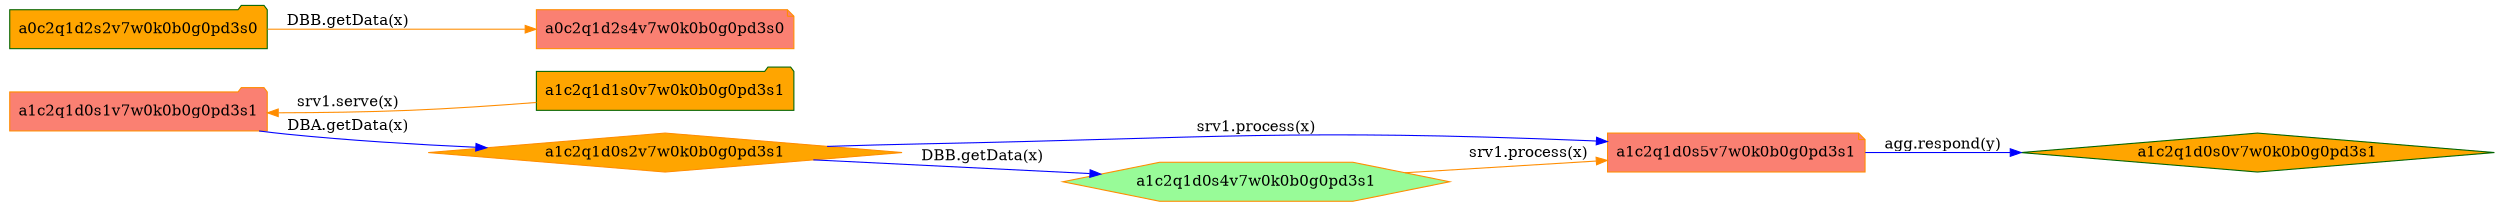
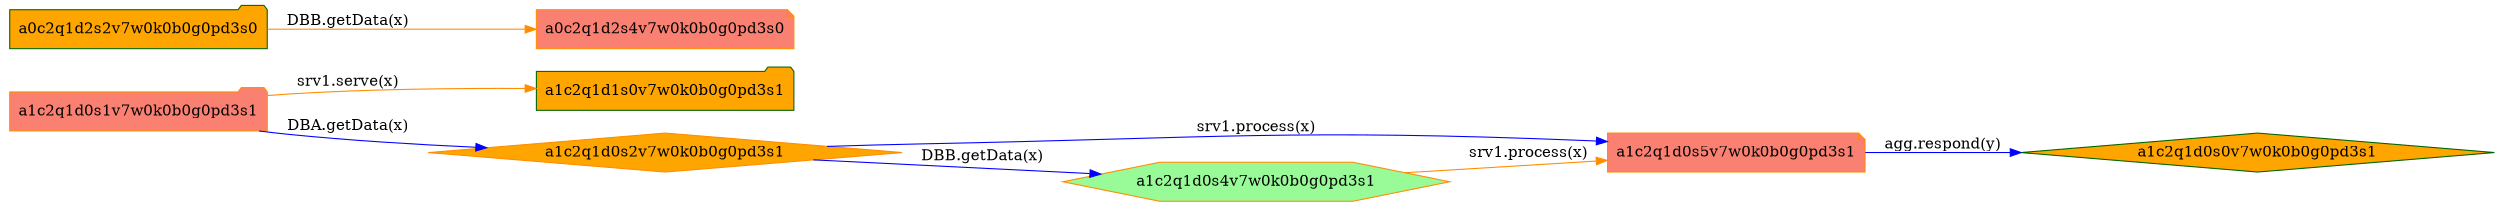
  digraph {
    rankdir=LR
    node [color=darkorange fillcolor=orange shape=folder style=filled]
    edge [color=blue]
    a1c2q1d0s5v7w0k0b0g0pd3s1 [fillcolor=salmon shape=note]
    a1c2q1d0s0v7w0k0b0g0pd3s1 [color=darkgreen shape=diamond]
    a1c2q1d1s0v7w0k0b0g0pd3s1 [color=darkgreen]
    a1c2q1d0s1v7w0k0b0g0pd3s1 [fillcolor=salmon]
    a1c2q1d0s2v7w0k0b0g0pd3s1 [shape=diamond]
    a1c2q1d0s4v7w0k0b0g0pd3s1 [fillcolor=palegreen shape=hexagon]
    a0c2q1d2s2v7w0k0b0g0pd3s0 [color=darkgreen]
    a0c2q1d2s4v7w0k0b0g0pd3s0 [fillcolor=salmon shape=note]
    a1c2q1d0s5v7w0k0b0g0pd3s1 -> a1c2q1d0s0v7w0k0b0g0pd3s1 [label="agg.respond(y)"]
-   a1c2q1d1s0v7w0k0b0g0pd3s1 -> a1c2q1d0s1v7w0k0b0g0pd3s1 [color=darkorange label="srv1.serve(x)"]
+   a1c2q1d0s1v7w0k0b0g0pd3s1 -> a1c2q1d1s0v7w0k0b0g0pd3s1 [color=darkorange label="srv1.serve(x)"]
    a1c2q1d0s1v7w0k0b0g0pd3s1 -> a1c2q1d0s2v7w0k0b0g0pd3s1 [label="DBA.getData(x)"]
    a1c2q1d0s2v7w0k0b0g0pd3s1 -> a1c2q1d0s5v7w0k0b0g0pd3s1 [label="srv1.process(x)"]
    a1c2q1d0s2v7w0k0b0g0pd3s1 -> a1c2q1d0s4v7w0k0b0g0pd3s1 [label="DBB.getData(x)"]
    a1c2q1d0s4v7w0k0b0g0pd3s1 -> a1c2q1d0s5v7w0k0b0g0pd3s1 [color=darkorange label="srv1.process(x)"]
    a0c2q1d2s2v7w0k0b0g0pd3s0 -> a0c2q1d2s4v7w0k0b0g0pd3s0 [color=darkorange label="DBB.getData(x)"]
  }
